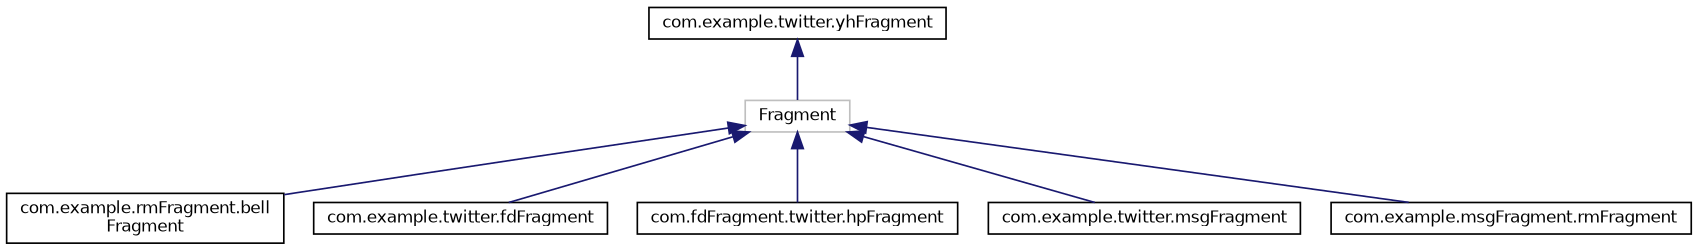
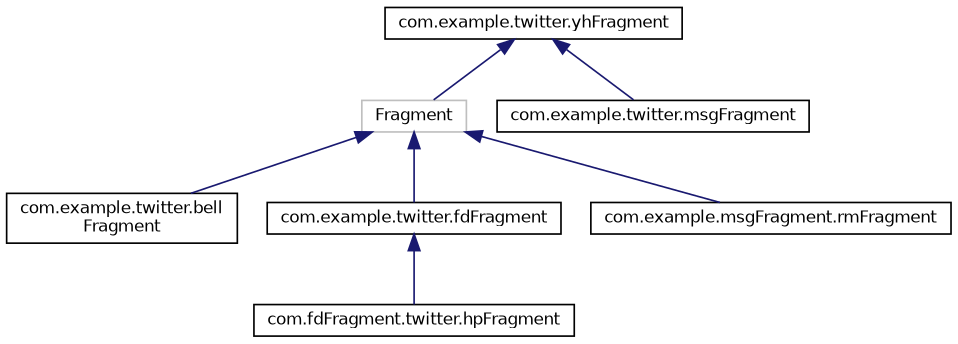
  digraph {
    rankdir=TB
    node [color=black fillcolor=white fontname=Helvetica fontsize=10 shape=record style=filled]
    edge [color=midnightblue dir=back fontname=Helvetica fontsize=10 labelfontname=Helvetica labelfontsize=10 style=solid]
    n1 [color=grey75 height=0.2 label=Fragment width=0.4]
-   n2 [height=0.2 label="com.example.rmFragment.bell\lFragment" width=0.4]
+   n2 [height=0.2 label="com.example.twitter.bell\lFragment" width=0.4]
    n3 [height=0.2 label="com.example.twitter.fdFragment" width=0.4]
    n4 [height=0.2 label="com.fdFragment.twitter.hpFragment" width=0.4]
    n5 [height=0.2 label="com.example.twitter.msgFragment" width=0.4]
    n6 [height=0.2 label="com.example.msgFragment.rmFragment" width=0.4]
    n7 [height=0.2 label="com.example.twitter.yhFragment" width=0.4]
    n1 -> n2
    n1 -> n3
-   n1 -> n4
-   n1 -> n5
+   n3 -> n4
+   n7 -> n5
    n1 -> n6
    n7 -> n1
  }
